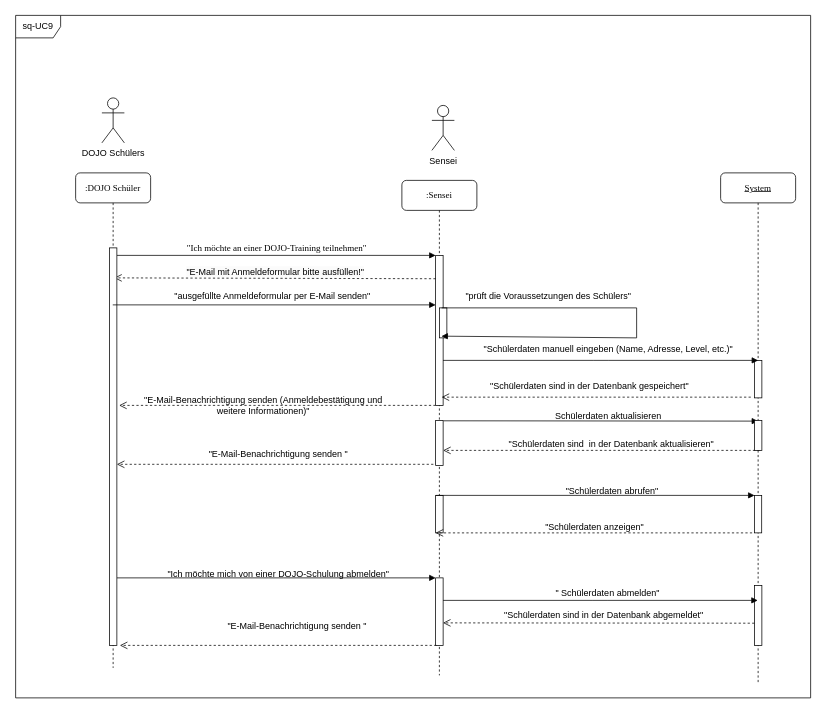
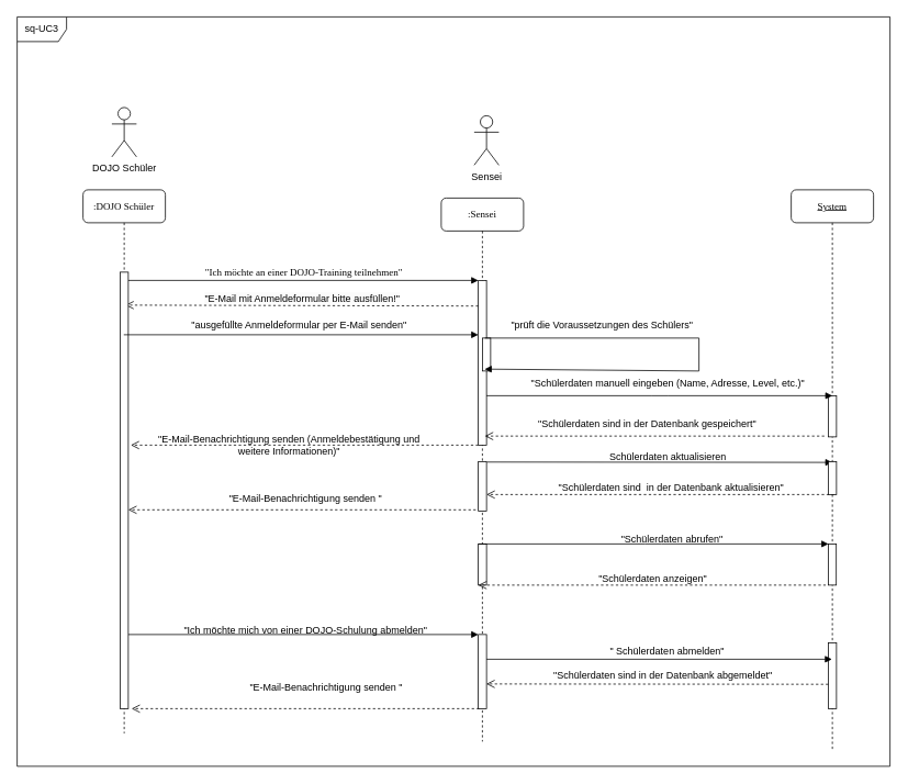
  <mxCell id="0" />
  <mxCell id="1" parent="0" />
  <mxCell id="2" value="&lt;u&gt;System&lt;/u&gt;" style="shape=umlLifeline;perimeter=lifelinePerimeter;whiteSpace=wrap;html=1;container=1;collapsible=0;recursiveResize=0;outlineConnect=0;rounded=1;shadow=0;comic=0;labelBackgroundColor=none;strokeWidth=1;fontFamily=Verdana;fontSize=12;align=center;" parent="1" vertex="1"><mxGeometry x="960" y="230" width="100" height="680" as="geometry" /></mxCell>
  <mxCell id="3" value="" style="html=1;points=[];perimeter=orthogonalPerimeter;rounded=0;shadow=0;comic=0;labelBackgroundColor=none;strokeWidth=1;fontFamily=Verdana;fontSize=12;align=center;" vertex="1" parent="2"><mxGeometry x="45.001" y="430" width="9.769" height="50" as="geometry" /></mxCell>
  <mxCell id="4" value="&quot;Ich möchte an einer DOJO-Training teilnehmen&quot;" style="html=1;verticalAlign=bottom;endArrow=block;entryX=0;entryY=0;labelBackgroundColor=none;fontFamily=Verdana;fontSize=12;edgeStyle=elbowEdgeStyle;elbow=vertical;" parent="1" target="7" edge="1"><mxGeometry x="0.003" relative="1" as="geometry"><mxPoint x="155" y="340" as="sourcePoint" /><mxPoint as="offset" /></mxGeometry></mxCell>
  <mxCell id="5" value="" style="group" parent="1" vertex="1" connectable="0"><mxGeometry x="510" y="80" width="512" height="820" as="geometry" /></mxCell>
  <mxCell id="6" value=":Sensei" style="shape=umlLifeline;perimeter=lifelinePerimeter;whiteSpace=wrap;html=1;container=1;collapsible=0;recursiveResize=0;outlineConnect=0;rounded=1;shadow=0;comic=0;labelBackgroundColor=none;strokeWidth=1;fontFamily=Verdana;fontSize=12;align=center;" parent="5" vertex="1"><mxGeometry x="25" y="160" width="100" height="660" as="geometry" /></mxCell>
  <mxCell id="7" value="" style="html=1;points=[];perimeter=orthogonalPerimeter;rounded=0;shadow=0;comic=0;labelBackgroundColor=none;strokeWidth=1;fontFamily=Verdana;fontSize=12;align=center;" parent="6" vertex="1"><mxGeometry x="45" y="100" width="10" height="200" as="geometry" /></mxCell>
  <mxCell id="8" value="" style="group" parent="5" vertex="1" connectable="0"><mxGeometry y="-20" width="160" height="140" as="geometry" /></mxCell>
  <mxCell id="9" value="Sensei" style="shape=umlActor;verticalLabelPosition=bottom;verticalAlign=top;html=1;outlineConnect=0;" parent="8" vertex="1"><mxGeometry x="65" y="80" width="30" height="60" as="geometry" /></mxCell>
  <mxCell id="10" value="" style="html=1;points=[];perimeter=orthogonalPerimeter;rounded=0;shadow=0;comic=0;labelBackgroundColor=none;strokeWidth=1;fontFamily=Verdana;fontSize=12;align=center;" parent="5" vertex="1"><mxGeometry x="70" y="480" width="10" height="60" as="geometry" /></mxCell>
  <mxCell id="11" value="" style="group" parent="5" vertex="1" connectable="0"><mxGeometry x="125" y="485" width="328.75" height="30" as="geometry" /></mxCell>
  <mxCell id="12" value="&quot;&lt;span style=&quot;background-color: initial;&quot;&gt;Schülerdaten sind&amp;nbsp; in der Datenbank&amp;nbsp;&lt;/span&gt;aktualisieren&lt;span style=&quot;background-color: initial;&quot;&gt;&quot;&lt;/span&gt;" style="text;html=1;align=center;verticalAlign=middle;resizable=0;points=[];autosize=1;strokeColor=none;fillColor=none;" vertex="1" parent="11"><mxGeometry x="28.75" y="12" width="300" height="30" as="geometry" /></mxCell>
  <mxCell id="13" value="&lt;span style=&quot;font-size: 12px; text-align: left; background-color: rgb(251, 251, 251);&quot;&gt;&quot;E-Mail mit Anmeldeformular bitte ausfüllen!&quot;&lt;/span&gt;" style="html=1;verticalAlign=bottom;endArrow=open;dashed=1;endSize=8;curved=0;rounded=0;entryX=0.806;entryY=0.242;entryDx=0;entryDy=0;entryPerimeter=0;exitX=0.163;exitY=0.234;exitDx=0;exitDy=0;exitPerimeter=0;" parent="5" edge="1"><mxGeometry relative="1" as="geometry"><mxPoint x="70.0" y="291.14" as="sourcePoint" /><mxPoint x="-358.57" y="290.0" as="targetPoint" /></mxGeometry></mxCell>
  <mxCell id="14" value="" style="html=1;verticalAlign=bottom;endArrow=open;dashed=1;endSize=8;labelBackgroundColor=none;fontFamily=Verdana;fontSize=12;edgeStyle=elbowEdgeStyle;elbow=vertical;entryX=0.8;entryY=0.352;entryDx=0;entryDy=0;entryPerimeter=0;" parent="5" edge="1"><mxGeometry relative="1" as="geometry"><mxPoint x="-352" y="460.96" as="targetPoint" /><Array as="points"><mxPoint x="15" y="460" /><mxPoint x="45" y="460" /></Array><mxPoint x="70" y="460" as="sourcePoint" /></mxGeometry></mxCell>
  <mxCell id="15" value="" style="html=1;verticalAlign=bottom;endArrow=block;labelBackgroundColor=none;fontFamily=Verdana;fontSize=12;edgeStyle=elbowEdgeStyle;elbow=vertical;" parent="5" edge="1"><mxGeometry relative="1" as="geometry"><mxPoint x="80.5" y="480.57" as="sourcePoint" /><mxPoint x="500" y="480.57" as="targetPoint" /></mxGeometry></mxCell>
  <mxCell id="16" value="Schülerdaten aktualisieren" style="text;html=1;align=center;verticalAlign=middle;resizable=0;points=[];autosize=1;strokeColor=none;fillColor=none;" vertex="1" parent="5"><mxGeometry x="220" y="460" width="160" height="30" as="geometry" /></mxCell>
  <mxCell id="17" value="" style="html=1;points=[[0,0,0,0,5],[0,1,0,0,-5],[1,0,0,0,5],[1,1,0,0,-5]];perimeter=orthogonalPerimeter;outlineConnect=0;targetShapes=umlLifeline;portConstraint=eastwest;newEdgeStyle={&quot;curved&quot;:0,&quot;rounded&quot;:0};" parent="5" vertex="1"><mxGeometry x="70" y="690" width="10" height="90" as="geometry" /></mxCell>
  <mxCell id="18" value="" style="html=1;points=[];perimeter=orthogonalPerimeter;rounded=0;shadow=0;comic=0;labelBackgroundColor=none;strokeWidth=1;fontFamily=Verdana;fontSize=12;align=center;" vertex="1" parent="5"><mxGeometry x="495" y="700" width="10" height="80" as="geometry" /></mxCell>
  <mxCell id="19" value="" style="html=1;verticalAlign=bottom;endArrow=block;labelBackgroundColor=none;fontFamily=Verdana;fontSize=12;edgeStyle=elbowEdgeStyle;elbow=vertical;" edge="1" parent="5"><mxGeometry relative="1" as="geometry"><mxPoint x="80" y="720" as="sourcePoint" /><mxPoint x="499.5" y="720" as="targetPoint" /></mxGeometry></mxCell>
  <mxCell id="20" value="" style="html=1;verticalAlign=bottom;endArrow=open;dashed=1;endSize=8;labelBackgroundColor=none;fontFamily=Verdana;fontSize=12;edgeStyle=elbowEdgeStyle;elbow=vertical;entryX=0.8;entryY=0.352;entryDx=0;entryDy=0;entryPerimeter=0;" edge="1" parent="5"><mxGeometry relative="1" as="geometry"><mxPoint x="80" y="520.96" as="targetPoint" /><Array as="points"><mxPoint x="447" y="520" /><mxPoint x="477" y="520" /></Array><mxPoint x="502" y="520" as="sourcePoint" /></mxGeometry></mxCell>
  <mxCell id="21" value="" style="html=1;points=[];perimeter=orthogonalPerimeter;rounded=0;shadow=0;comic=0;labelBackgroundColor=none;strokeWidth=1;fontFamily=Verdana;fontSize=12;align=center;" parent="5" vertex="1"><mxGeometry x="495" y="480" width="10" height="40" as="geometry" /></mxCell>
  <mxCell id="22" value="" style="html=1;verticalAlign=bottom;endArrow=block;entryX=0;entryY=0;labelBackgroundColor=none;fontFamily=Verdana;fontSize=12;edgeStyle=elbowEdgeStyle;elbow=vertical;" parent="5" edge="1"><mxGeometry x="0.003" relative="1" as="geometry"><mxPoint x="-355" y="690" as="sourcePoint" /><mxPoint x="70" y="690" as="targetPoint" /><mxPoint as="offset" /></mxGeometry></mxCell>
  <mxCell id="23" value="" style="html=1;points=[];perimeter=orthogonalPerimeter;rounded=0;shadow=0;comic=0;labelBackgroundColor=none;strokeWidth=1;fontFamily=Verdana;fontSize=12;align=center;" vertex="1" parent="5"><mxGeometry x="70" y="580" width="10" height="50" as="geometry" /></mxCell>
  <mxCell id="24" value="&quot;prüft die Voraussetzungen des Schülers&quot;" style="text;html=1;align=center;verticalAlign=middle;resizable=0;points=[];autosize=1;strokeColor=none;fillColor=none;" parent="5" vertex="1"><mxGeometry x="100" y="300" width="240" height="30" as="geometry" /></mxCell>
  <mxCell id="25" value="&quot; Schülerdaten abmelden&quot;" style="text;html=1;align=center;verticalAlign=middle;resizable=0;points=[];autosize=1;strokeColor=none;fillColor=none;" vertex="1" parent="5"><mxGeometry x="219.37" y="695" width="160" height="30" as="geometry" /></mxCell>
  <mxCell id="26" value="" style="html=1;verticalAlign=bottom;endArrow=open;dashed=1;endSize=8;labelBackgroundColor=none;fontFamily=Verdana;fontSize=12;edgeStyle=elbowEdgeStyle;elbow=vertical;exitX=0.017;exitY=0.995;exitDx=0;exitDy=0;exitPerimeter=0;" parent="5" edge="1"><mxGeometry relative="1" as="geometry"><mxPoint x="79.83" y="750" as="targetPoint" /><Array as="points" /><mxPoint x="495.0" y="750.43" as="sourcePoint" /></mxGeometry></mxCell>
  <mxCell id="27" value="&quot;&lt;span style=&quot;background-color: initial;&quot;&gt;Schülerdaten sind in der Datenbank abgemeldet&lt;/span&gt;&lt;span style=&quot;background-color: initial;&quot;&gt;&quot;&lt;/span&gt;" style="text;html=1;align=center;verticalAlign=middle;resizable=0;points=[];autosize=1;strokeColor=none;fillColor=none;" vertex="1" parent="5"><mxGeometry x="149.37" y="725" width="290" height="30" as="geometry" /></mxCell>
  <mxCell id="28" value="" style="html=1;points=[];perimeter=orthogonalPerimeter;rounded=0;shadow=0;comic=0;labelBackgroundColor=none;strokeWidth=1;fontFamily=Verdana;fontSize=12;align=center;" parent="5" vertex="1"><mxGeometry x="495.231" y="400" width="9.769" height="50" as="geometry" /></mxCell>
  <mxCell id="29" value="" style="html=1;verticalAlign=bottom;endArrow=block;entryX=0;entryY=0;labelBackgroundColor=none;fontFamily=Verdana;fontSize=12;edgeStyle=elbowEdgeStyle;elbow=vertical;" edge="1" parent="5"><mxGeometry x="0.003" relative="1" as="geometry"><mxPoint x="70.23" y="580" as="sourcePoint" /><mxPoint x="495.23" y="580" as="targetPoint" /><mxPoint as="offset" /></mxGeometry></mxCell>
  <mxCell id="30" value="&quot;Schülerdaten abrufen&quot;" style="text;html=1;align=center;verticalAlign=middle;resizable=0;points=[];autosize=1;strokeColor=none;fillColor=none;" vertex="1" parent="5"><mxGeometry x="230" y="560" width="150" height="30" as="geometry" /></mxCell>
  <mxCell id="31" value="" style="html=1;points=[];perimeter=orthogonalPerimeter;rounded=0;shadow=0;comic=0;labelBackgroundColor=none;strokeWidth=1;fontFamily=Verdana;fontSize=12;align=center;" vertex="1" parent="5"><mxGeometry x="75" y="330" width="10" height="40" as="geometry" /></mxCell>
- <mxCell id="32" value="sq-UC9" style="shape=umlFrame;whiteSpace=wrap;html=1;pointerEvents=0;" parent="1" vertex="1"><mxGeometry x="20" y="20" width="1060" height="910" as="geometry" /></mxCell>
+ <mxCell id="32" value="sq-UC3" style="shape=umlFrame;whiteSpace=wrap;html=1;pointerEvents=0;" parent="1" vertex="1"><mxGeometry x="20" y="20" width="1060" height="910" as="geometry" /></mxCell>
  <mxCell id="33" value=":DOJO Schüler" style="shape=umlLifeline;perimeter=lifelinePerimeter;whiteSpace=wrap;html=1;container=1;collapsible=0;recursiveResize=0;outlineConnect=0;rounded=1;shadow=0;comic=0;labelBackgroundColor=none;strokeWidth=1;fontFamily=Verdana;fontSize=12;align=center;" parent="1" vertex="1"><mxGeometry x="100" y="230" width="100" height="660" as="geometry" /></mxCell>
  <mxCell id="34" value="" style="html=1;points=[];perimeter=orthogonalPerimeter;rounded=0;shadow=0;comic=0;labelBackgroundColor=none;strokeWidth=1;fontFamily=Verdana;fontSize=12;align=center;" parent="33" vertex="1"><mxGeometry x="45" y="100" width="10" height="530" as="geometry" /></mxCell>
  <mxCell id="35" value="" style="html=1;verticalAlign=bottom;endArrow=open;dashed=1;endSize=8;labelBackgroundColor=none;fontFamily=Verdana;fontSize=12;edgeStyle=elbowEdgeStyle;elbow=vertical;entryX=0.8;entryY=0.352;entryDx=0;entryDy=0;entryPerimeter=0;" parent="33" edge="1"><mxGeometry relative="1" as="geometry"><mxPoint x="55" y="389.53" as="targetPoint" /><Array as="points"><mxPoint x="422" y="388.57" /><mxPoint x="452" y="388.57" /></Array><mxPoint x="477" y="388.57" as="sourcePoint" /></mxGeometry></mxCell>
- <mxCell id="36" value="DOJO Schülers" style="shape=umlActor;verticalLabelPosition=bottom;verticalAlign=top;html=1;outlineConnect=0;" parent="1" vertex="1"><mxGeometry x="135" y="130" width="30" height="60" as="geometry" /></mxCell>
+ <mxCell id="36" value="DOJO Schüler" style="shape=umlActor;verticalLabelPosition=bottom;verticalAlign=top;html=1;outlineConnect=0;" parent="1" vertex="1"><mxGeometry x="135" y="130" width="30" height="60" as="geometry" /></mxCell>
  <mxCell id="37" value="" style="group" parent="1" vertex="1" connectable="0"><mxGeometry x="588" y="480" width="422" height="50" as="geometry" /></mxCell>
  <mxCell id="38" value="" style="html=1;verticalAlign=bottom;endArrow=block;labelBackgroundColor=none;fontFamily=Verdana;fontSize=12;edgeStyle=elbowEdgeStyle;elbow=vertical;" parent="37" edge="1"><mxGeometry relative="1" as="geometry"><mxPoint x="1.954" as="sourcePoint" /><mxPoint x="422" as="targetPoint" /></mxGeometry></mxCell>
  <mxCell id="39" value="" style="html=1;verticalAlign=bottom;endArrow=open;dashed=1;endSize=8;labelBackgroundColor=none;fontFamily=Verdana;fontSize=12;edgeStyle=elbowEdgeStyle;elbow=vertical;entryX=0.8;entryY=0.352;entryDx=0;entryDy=0;entryPerimeter=0;" parent="37" edge="1"><mxGeometry relative="1" as="geometry"><mxPoint y="50.0" as="targetPoint" /><Array as="points"><mxPoint x="358.505" y="49.04" /><mxPoint x="387.81" y="49.04" /></Array><mxPoint x="412.231" y="49.04" as="sourcePoint" /></mxGeometry></mxCell>
  <mxCell id="40" value="&lt;p class=&quot;MsoNormal&quot;&gt;&quot;Schülerdaten manuell eingeben (Name, Adresse, Level, etc.)&quot;&lt;/p&gt;" style="text;html=1;align=center;verticalAlign=middle;resizable=0;points=[];autosize=1;strokeColor=none;fillColor=none;" parent="37" vertex="1"><mxGeometry x="41.997" y="-40" width="360" height="50" as="geometry" /></mxCell>
  <mxCell id="41" value="&quot;&lt;span style=&quot;background-color: initial;&quot;&gt;Schülerdaten sind in der Datenbank ge&lt;/span&gt;speichert&lt;span style=&quot;background-color: initial;&quot;&gt;&quot;&lt;/span&gt;" style="text;html=1;align=center;verticalAlign=middle;resizable=0;points=[];autosize=1;strokeColor=none;fillColor=none;" parent="37" vertex="1"><mxGeometry x="52" y="20" width="290" height="30" as="geometry" /></mxCell>
  <mxCell id="42" value="&lt;p class=&quot;MsoNormal&quot;&gt;&lt;br&gt;&lt;/p&gt;" style="text;html=1;align=left;verticalAlign=middle;resizable=0;points=[];autosize=1;strokeColor=none;fillColor=none;" parent="1" vertex="1"><mxGeometry x="220" y="348" width="20" height="50" as="geometry" /></mxCell>
  <mxCell id="43" value="&quot;ausgefüllte Anmeldeformular per E-Mail senden&quot;" style="text;whiteSpace=wrap;" parent="1" vertex="1"><mxGeometry x="230" y="380" width="300" height="40" as="geometry" /></mxCell>
  <mxCell id="44" value="" style="html=1;verticalAlign=bottom;endArrow=block;curved=0;rounded=0;" parent="1" source="33" edge="1"><mxGeometry width="80" relative="1" as="geometry"><mxPoint x="150" y="410" as="sourcePoint" /><mxPoint x="580" y="406" as="targetPoint" /></mxGeometry></mxCell>
  <mxCell id="45" value="&quot;&lt;span style=&quot;background-color: initial;&quot;&gt;E-Mail-Benachrichtigung senden (Anmeldebestätigung und&lt;br/&gt;weitere Informationen)&lt;/span&gt;&lt;span style=&quot;background-color: initial;&quot;&gt;&quot;&lt;/span&gt;" style="text;html=1;align=center;verticalAlign=middle;resizable=0;points=[];autosize=1;strokeColor=none;fillColor=none;" parent="1" vertex="1"><mxGeometry x="180" y="520" width="340" height="40" as="geometry" /></mxCell>
  <mxCell id="46" value="&quot;&lt;span style=&quot;background-color: initial;&quot;&gt;E-Mail-Benachrichtigung senden &lt;/span&gt;&lt;span style=&quot;background-color: initial;&quot;&gt;&quot;&lt;/span&gt;" style="text;html=1;align=center;verticalAlign=middle;resizable=0;points=[];autosize=1;strokeColor=none;fillColor=none;" vertex="1" parent="1"><mxGeometry x="265" y="590" width="210" height="30" as="geometry" /></mxCell>
  <mxCell id="47" value="" style="html=1;verticalAlign=bottom;endArrow=open;dashed=1;endSize=8;labelBackgroundColor=none;fontFamily=Verdana;fontSize=12;edgeStyle=elbowEdgeStyle;elbow=vertical;entryX=0.8;entryY=0.352;entryDx=0;entryDy=0;entryPerimeter=0;" edge="1" parent="1"><mxGeometry relative="1" as="geometry"><mxPoint x="580" y="710.96" as="targetPoint" /><Array as="points"><mxPoint x="947" y="710" /><mxPoint x="977" y="710" /></Array><mxPoint x="1002" y="710" as="sourcePoint" /></mxGeometry></mxCell>
  <mxCell id="48" value="&quot;Ich möchte mich von einer DOJO-Schulung abmelden&quot;" style="text;html=1;align=center;verticalAlign=middle;resizable=0;points=[];autosize=1;strokeColor=none;fillColor=none;" vertex="1" parent="1"><mxGeometry x="210" y="750" width="320" height="30" as="geometry" /></mxCell>
  <mxCell id="49" value="" style="html=1;verticalAlign=bottom;labelBackgroundColor=none;endArrow=block;endFill=1;rounded=0;entryX=0.276;entryY=0.943;entryDx=0;entryDy=0;entryPerimeter=0;" edge="1" parent="1" target="31"><mxGeometry width="160" relative="1" as="geometry"><mxPoint x="588" y="410" as="sourcePoint" /><mxPoint x="610" y="450" as="targetPoint" /><Array as="points"><mxPoint x="848" y="410" /><mxPoint x="848" y="450" /></Array></mxGeometry></mxCell>
  <mxCell id="50" value="&quot;&lt;span style=&quot;background-color: initial;&quot;&gt;E-Mail-Benachrichtigung senden &lt;/span&gt;&lt;span style=&quot;background-color: initial;&quot;&gt;&quot;&lt;/span&gt;" style="text;html=1;align=center;verticalAlign=middle;resizable=0;points=[];autosize=1;strokeColor=none;fillColor=none;" vertex="1" parent="1"><mxGeometry x="290" y="820" width="210" height="30" as="geometry" /></mxCell>
  <mxCell id="51" value="" style="html=1;verticalAlign=bottom;endArrow=open;dashed=1;endSize=8;labelBackgroundColor=none;fontFamily=Verdana;fontSize=12;edgeStyle=elbowEdgeStyle;elbow=vertical;entryX=0.8;entryY=0.352;entryDx=0;entryDy=0;entryPerimeter=0;" edge="1" parent="1"><mxGeometry relative="1" as="geometry"><mxPoint x="159" y="860.96" as="targetPoint" /><Array as="points"><mxPoint x="526" y="860" /><mxPoint x="556" y="860" /></Array><mxPoint x="581" y="860" as="sourcePoint" /></mxGeometry></mxCell>
  <mxCell id="52" value="&amp;nbsp;&quot;Schülerdaten anzeigen&quot;" style="text;html=1;align=center;verticalAlign=middle;resizable=0;points=[];autosize=1;strokeColor=none;fillColor=none;" vertex="1" parent="1"><mxGeometry x="710" y="688" width="160" height="30" as="geometry" /></mxCell>
